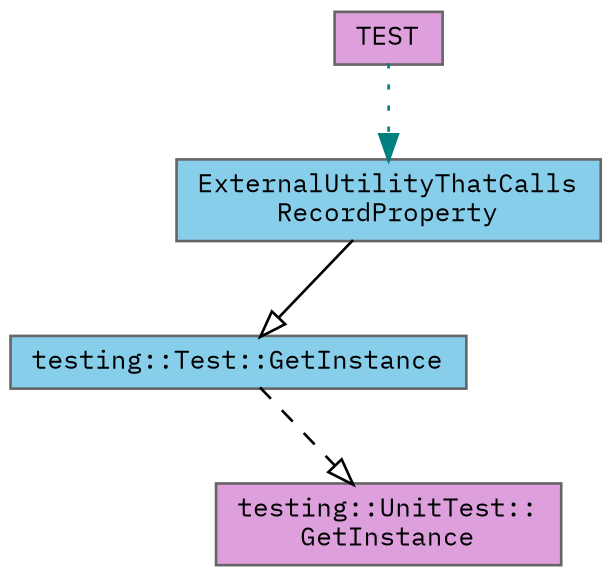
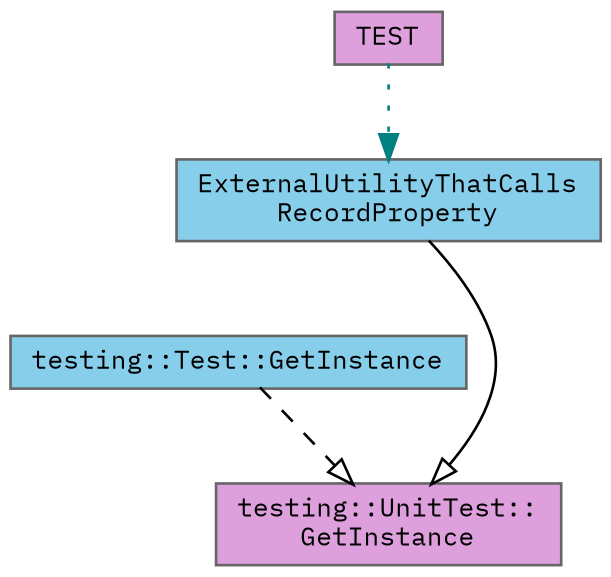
  digraph {
    fontname="IBM Plex Mono"
    rankdir=TB
    node [color=gray40 fillcolor=plum fontname="IBM Plex Mono" fontsize=10 shape=record style=filled]
    edge [arrowhead=onormal color=black fontname="IBM Plex Mono" fontsize=10 labelfontname=Helvetica labelfontsize=10]
    n1 [fontcolor=black height=0.2 label=TEST width=0.4]
    n2 [fillcolor=skyblue height=0.2 label="ExternalUtilityThatCalls\lRecordProperty" width=0.4]
    n3 [fillcolor=skyblue height=0.2 label="testing::Test::GetInstance" width=0.4]
    n4 [height=0.2 label="testing::UnitTest::\lGetInstance" width=0.4]
    n1 -> n2 [arrowhead=normal color=teal style=dotted]
-   n2 -> n3 [style=solid]
+   n2 -> n4 [style=solid]
    n3 -> n4 [style=dashed]
  }
